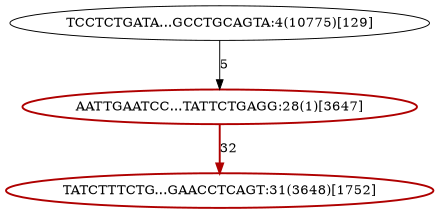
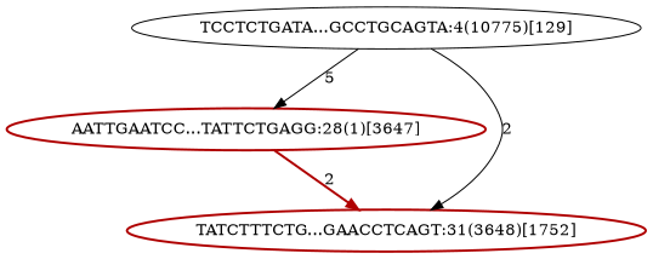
  digraph {
    node [color="#AF0000" style=bold]
    n1 [label="AATTGAATCC...TATTCTGAGG:28(1)[3647]"]
    n2 [label="TATCTTTCTG...GAACCTCAGT:31(3648)[1752]"]
    n3 [label="TCCTCTGATA...GCCTGCAGTA:4(10775)[129]" color="" style=""]
-   n1 -> n2 [color="#AF0000" label=32 style=bold]
+   n1 -> n2 [color="#AF0000" label=2 style=bold]
    n3 -> n1 [label=5]
+   n3 -> n2 [label=2]
  }
